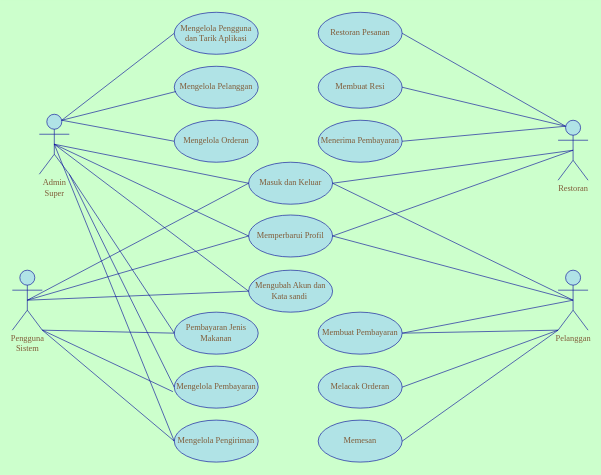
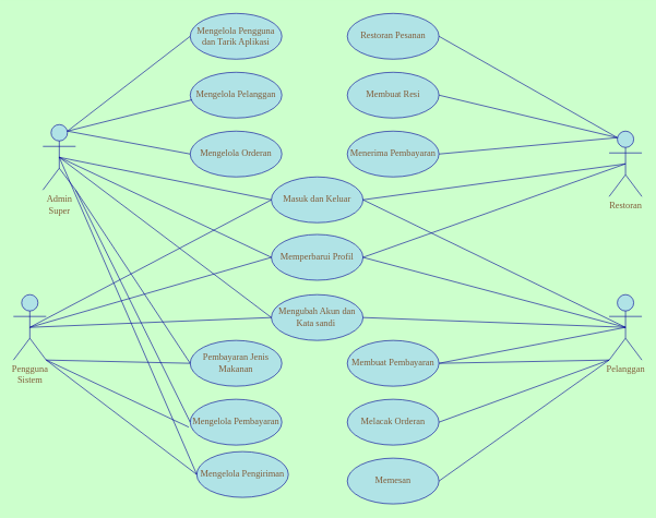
  <mxCell id="0" />
  <mxCell id="1" parent="0" />
  <mxCell id="2" value="Admin&lt;br&gt;Super" style="shape=umlActor;verticalLabelPosition=bottom;verticalAlign=top;html=1;outlineConnect=0;fillColor=#b0e3e6;strokeColor=#000099;fontFamily=Verdana;fontSize=14;fontColor=#805B38;backgroundOutline=0;" vertex="1" parent="1"><mxGeometry x="65" y="190" width="50" height="100" as="geometry" /></mxCell>
  <mxCell id="3" value="Pelanggan" style="shape=umlActor;verticalLabelPosition=bottom;verticalAlign=top;html=1;outlineConnect=0;fillColor=#b0e3e6;strokeColor=#000099;fontFamily=Verdana;fontSize=14;fontColor=#805B38;backgroundOutline=0;" vertex="1" parent="1"><mxGeometry x="930" y="450" width="50" height="100" as="geometry" /></mxCell>
  <mxCell id="4" value="Restoran" style="shape=umlActor;verticalLabelPosition=bottom;verticalAlign=top;html=1;outlineConnect=0;fillColor=#b0e3e6;strokeColor=#000099;fontFamily=Verdana;fontSize=14;fontColor=#805B38;backgroundOutline=0;" vertex="1" parent="1"><mxGeometry x="930" y="200" width="50" height="100" as="geometry" /></mxCell>
  <mxCell id="5" value="Pengguna&lt;br&gt;Sistem" style="shape=umlActor;verticalLabelPosition=bottom;verticalAlign=top;html=1;outlineConnect=0;fillColor=#b0e3e6;strokeColor=#000099;fontFamily=Verdana;fontSize=14;fontColor=#805B38;backgroundOutline=0;" vertex="1" parent="1"><mxGeometry x="20" y="450" width="50" height="100" as="geometry" /></mxCell>
  <mxCell id="6" value="Mengelola Pengguna dan Tarik Aplikasi" style="ellipse;whiteSpace=wrap;html=1;fillColor=#b0e3e6;strokeColor=#000099;fontFamily=Verdana;fontSize=14;fontColor=#805B38;backgroundOutline=0;" vertex="1" parent="1"><mxGeometry x="290" y="20" width="140" height="70" as="geometry" /></mxCell>
  <mxCell id="7" value="Mengelola Pelanggan" style="ellipse;whiteSpace=wrap;html=1;fillColor=#b0e3e6;strokeColor=#000099;fontFamily=Verdana;fontSize=14;fontColor=#805B38;backgroundOutline=0;" vertex="1" parent="1"><mxGeometry x="290" y="110" width="140" height="70" as="geometry" /></mxCell>
  <mxCell id="8" value="Mengelola Orderan" style="ellipse;whiteSpace=wrap;html=1;fillColor=#b0e3e6;strokeColor=#000099;fontFamily=Verdana;fontSize=14;fontColor=#805B38;backgroundOutline=0;" vertex="1" parent="1"><mxGeometry x="290" y="200" width="140" height="70" as="geometry" /></mxCell>
  <mxCell id="9" value="Pembayaran Jenis Makanan" style="ellipse;whiteSpace=wrap;html=1;fillColor=#b0e3e6;strokeColor=#000099;fontFamily=Verdana;fontSize=14;fontColor=#805B38;backgroundOutline=0;" vertex="1" parent="1"><mxGeometry x="290" y="520" width="140" height="70" as="geometry" /></mxCell>
  <mxCell id="10" value="Mengelola Pembayaran" style="ellipse;whiteSpace=wrap;html=1;fillColor=#b0e3e6;strokeColor=#000099;fontFamily=Verdana;fontSize=14;fontColor=#805B38;backgroundOutline=0;" vertex="1" parent="1"><mxGeometry x="290" y="610" width="140" height="70" as="geometry" /></mxCell>
- <mxCell id="11" value="Mengelola Pengiriman" style="ellipse;whiteSpace=wrap;html=1;fillColor=#b0e3e6;strokeColor=#000099;fontFamily=Verdana;fontSize=14;fontColor=#805B38;backgroundOutline=0;" vertex="1" parent="1"><mxGeometry x="290" y="700" width="140" height="70" as="geometry" /></mxCell>
+ <mxCell id="11" value="Mengelola Pengiriman" style="ellipse;whiteSpace=wrap;html=1;fillColor=#b0e3e6;strokeColor=#000099;fontFamily=Verdana;fontSize=14;fontColor=#805B38;backgroundOutline=0;" vertex="1" parent="1"><mxGeometry x="300" y="690" width="140" height="70" as="geometry" /></mxCell>
  <mxCell id="12" value="Restoran Pesanan" style="ellipse;whiteSpace=wrap;html=1;fillColor=#b0e3e6;strokeColor=#000099;fontFamily=Verdana;fontSize=14;fontColor=#805B38;backgroundOutline=0;" vertex="1" parent="1"><mxGeometry x="530" y="20" width="140" height="70" as="geometry" /></mxCell>
  <mxCell id="13" value="Membuat Resi" style="ellipse;whiteSpace=wrap;html=1;fillColor=#b0e3e6;strokeColor=#000099;fontFamily=Verdana;fontSize=14;fontColor=#805B38;backgroundOutline=0;" vertex="1" parent="1"><mxGeometry x="530" y="110" width="140" height="70" as="geometry" /></mxCell>
  <mxCell id="14" value="Menerima Pembayaran" style="ellipse;whiteSpace=wrap;html=1;fillColor=#b0e3e6;strokeColor=#000099;fontFamily=Verdana;fontSize=14;fontColor=#805B38;backgroundOutline=0;" vertex="1" parent="1"><mxGeometry x="530" y="200" width="140" height="70" as="geometry" /></mxCell>
  <mxCell id="15" value="Melacak Orderan" style="ellipse;whiteSpace=wrap;html=1;fillColor=#b0e3e6;strokeColor=#000099;fontFamily=Verdana;fontSize=14;fontColor=#805B38;backgroundOutline=0;" vertex="1" parent="1"><mxGeometry x="530" y="610" width="140" height="70" as="geometry" /></mxCell>
  <mxCell id="16" value="Memesan" style="ellipse;whiteSpace=wrap;html=1;fillColor=#b0e3e6;strokeColor=#000099;fontFamily=Verdana;fontSize=14;fontColor=#805B38;backgroundOutline=0;" vertex="1" parent="1"><mxGeometry x="530" y="700" width="140" height="70" as="geometry" /></mxCell>
  <mxCell id="17" value="Masuk dan Keluar" style="ellipse;whiteSpace=wrap;html=1;fillColor=#b0e3e6;strokeColor=#000099;fontFamily=Verdana;fontSize=14;fontColor=#805B38;backgroundOutline=0;" vertex="1" parent="1"><mxGeometry x="414" y="270" width="140" height="70" as="geometry" /></mxCell>
  <mxCell id="18" value="Memperbarui Profil" style="ellipse;whiteSpace=wrap;html=1;fillColor=#b0e3e6;strokeColor=#000099;fontFamily=Verdana;fontSize=14;fontColor=#805B38;backgroundOutline=0;" vertex="1" parent="1"><mxGeometry x="414" y="358" width="140" height="70" as="geometry" /></mxCell>
  <mxCell id="19" value="Mengubah Akun dan Kata sandi&amp;nbsp;" style="ellipse;whiteSpace=wrap;html=1;fillColor=#b0e3e6;strokeColor=#000099;fontFamily=Verdana;fontSize=14;fontColor=#805B38;backgroundOutline=0;" vertex="1" parent="1"><mxGeometry x="414" y="450" width="140" height="70" as="geometry" /></mxCell>
  <mxCell id="20" value="" style="endArrow=none;html=1;rounded=0;exitX=0.75;exitY=0.1;exitDx=0;exitDy=0;exitPerimeter=0;entryX=0;entryY=0.5;entryDx=0;entryDy=0;fillColor=#b0e3e6;strokeColor=#000099;fontFamily=Verdana;fontSize=14;fontColor=#805B38;backgroundOutline=0;" edge="1" parent="1" source="2" target="6"><mxGeometry width="50" height="50" relative="1" as="geometry"><mxPoint x="270" y="220" as="sourcePoint" /><mxPoint x="320" y="170" as="targetPoint" /></mxGeometry></mxCell>
  <mxCell id="21" value="" style="endArrow=none;html=1;rounded=0;entryX=0;entryY=0.5;entryDx=0;entryDy=0;exitX=0.75;exitY=0.1;exitDx=0;exitDy=0;exitPerimeter=0;fillColor=#b0e3e6;strokeColor=#000099;fontFamily=Verdana;fontSize=14;fontColor=#805B38;backgroundOutline=0;" edge="1" parent="1" source="2" target="8"><mxGeometry width="50" height="50" relative="1" as="geometry"><mxPoint x="230" y="60" as="sourcePoint" /><mxPoint x="320" y="170" as="targetPoint" /></mxGeometry></mxCell>
  <mxCell id="22" value="" style="endArrow=none;html=1;rounded=0;exitX=0.75;exitY=0.1;exitDx=0;exitDy=0;exitPerimeter=0;entryX=0.021;entryY=0.601;entryDx=0;entryDy=0;entryPerimeter=0;fillColor=#b0e3e6;strokeColor=#000099;fontFamily=Verdana;fontSize=14;fontColor=#805B38;backgroundOutline=0;" edge="1" parent="1" source="2" target="7"><mxGeometry width="50" height="50" relative="1" as="geometry"><mxPoint x="270" y="220" as="sourcePoint" /><mxPoint x="320" y="170" as="targetPoint" /></mxGeometry></mxCell>
  <mxCell id="23" value="" style="endArrow=none;html=1;rounded=0;entryX=0;entryY=0.5;entryDx=0;entryDy=0;exitX=0.5;exitY=0.5;exitDx=0;exitDy=0;exitPerimeter=0;fillColor=#b0e3e6;strokeColor=#000099;fontFamily=Verdana;fontSize=14;fontColor=#805B38;backgroundOutline=0;" edge="1" parent="1" source="2" target="17"><mxGeometry width="50" height="50" relative="1" as="geometry"><mxPoint x="270" y="220" as="sourcePoint" /><mxPoint x="320" y="170" as="targetPoint" /></mxGeometry></mxCell>
  <mxCell id="24" value="" style="endArrow=none;html=1;rounded=0;entryX=0;entryY=0.5;entryDx=0;entryDy=0;exitX=0.5;exitY=0.5;exitDx=0;exitDy=0;exitPerimeter=0;fillColor=#b0e3e6;strokeColor=#000099;fontFamily=Verdana;fontSize=14;fontColor=#805B38;backgroundOutline=0;" edge="1" parent="1" source="2" target="18"><mxGeometry width="50" height="50" relative="1" as="geometry"><mxPoint x="270" y="220" as="sourcePoint" /><mxPoint x="320" y="170" as="targetPoint" /></mxGeometry></mxCell>
  <mxCell id="25" value="" style="endArrow=none;html=1;rounded=0;entryX=0;entryY=0.5;entryDx=0;entryDy=0;exitX=0.5;exitY=0.5;exitDx=0;exitDy=0;exitPerimeter=0;fillColor=#b0e3e6;strokeColor=#000099;fontFamily=Verdana;fontSize=14;fontColor=#805B38;backgroundOutline=0;" edge="1" parent="1" source="2" target="19"><mxGeometry width="50" height="50" relative="1" as="geometry"><mxPoint x="270" y="220" as="sourcePoint" /><mxPoint x="320" y="170" as="targetPoint" /></mxGeometry></mxCell>
  <mxCell id="26" value="" style="endArrow=none;html=1;rounded=0;exitX=1;exitY=1;exitDx=0;exitDy=0;exitPerimeter=0;entryX=0;entryY=0.5;entryDx=0;entryDy=0;fillColor=#b0e3e6;strokeColor=#000099;fontFamily=Verdana;fontSize=14;fontColor=#805B38;backgroundOutline=0;" edge="1" parent="1" source="2" target="9"><mxGeometry width="50" height="50" relative="1" as="geometry"><mxPoint x="270" y="220" as="sourcePoint" /><mxPoint x="320" y="170" as="targetPoint" /></mxGeometry></mxCell>
  <mxCell id="27" value="" style="endArrow=none;html=1;rounded=0;exitX=1;exitY=1;exitDx=0;exitDy=0;exitPerimeter=0;entryX=0;entryY=0.5;entryDx=0;entryDy=0;fillColor=#b0e3e6;strokeColor=#000099;fontFamily=Verdana;fontSize=14;fontColor=#805B38;backgroundOutline=0;" edge="1" parent="1" source="2" target="10"><mxGeometry width="50" height="50" relative="1" as="geometry"><mxPoint x="270" y="220" as="sourcePoint" /><mxPoint x="320" y="170" as="targetPoint" /></mxGeometry></mxCell>
  <mxCell id="28" value="" style="endArrow=none;html=1;rounded=0;exitX=0.5;exitY=0.5;exitDx=0;exitDy=0;exitPerimeter=0;entryX=0;entryY=0.5;entryDx=0;entryDy=0;fillColor=#b0e3e6;strokeColor=#000099;fontFamily=Verdana;fontSize=14;fontColor=#805B38;backgroundOutline=0;" edge="1" parent="1" source="2" target="11"><mxGeometry width="50" height="50" relative="1" as="geometry"><mxPoint x="270" y="220" as="sourcePoint" /><mxPoint x="320" y="170" as="targetPoint" /></mxGeometry></mxCell>
  <mxCell id="29" value="" style="endArrow=none;html=1;rounded=0;entryX=0;entryY=0.5;entryDx=0;entryDy=0;exitX=1;exitY=1;exitDx=0;exitDy=0;exitPerimeter=0;fillColor=#b0e3e6;strokeColor=#000099;fontFamily=Verdana;fontSize=14;fontColor=#805B38;backgroundOutline=0;" edge="1" parent="1" source="5" target="9"><mxGeometry width="50" height="50" relative="1" as="geometry"><mxPoint x="-10" y="600" as="sourcePoint" /><mxPoint x="320" y="170" as="targetPoint" /></mxGeometry></mxCell>
  <mxCell id="30" value="" style="endArrow=none;html=1;rounded=0;entryX=-0.016;entryY=0.608;entryDx=0;entryDy=0;entryPerimeter=0;exitX=1;exitY=1;exitDx=0;exitDy=0;exitPerimeter=0;fillColor=#b0e3e6;strokeColor=#000099;fontFamily=Verdana;fontSize=14;fontColor=#805B38;backgroundOutline=0;" edge="1" parent="1" source="5" target="10"><mxGeometry width="50" height="50" relative="1" as="geometry"><mxPoint x="30" y="530" as="sourcePoint" /><mxPoint x="320" y="170" as="targetPoint" /></mxGeometry></mxCell>
  <mxCell id="31" value="" style="endArrow=none;html=1;rounded=0;entryX=0;entryY=0.5;entryDx=0;entryDy=0;exitX=1;exitY=1;exitDx=0;exitDy=0;exitPerimeter=0;fillColor=#b0e3e6;strokeColor=#000099;fontFamily=Verdana;fontSize=14;fontColor=#805B38;backgroundOutline=0;" edge="1" parent="1" source="5" target="11"><mxGeometry width="50" height="50" relative="1" as="geometry"><mxPoint x="30" y="630" as="sourcePoint" /><mxPoint x="320" y="170" as="targetPoint" /></mxGeometry></mxCell>
  <mxCell id="32" value="" style="endArrow=none;html=1;rounded=0;entryX=0.25;entryY=0.1;entryDx=0;entryDy=0;entryPerimeter=0;exitX=1;exitY=0.5;exitDx=0;exitDy=0;fillColor=#b0e3e6;strokeColor=#000099;fontFamily=Verdana;fontSize=14;fontColor=#805B38;backgroundOutline=0;" edge="1" parent="1" source="12" target="4"><mxGeometry width="50" height="50" relative="1" as="geometry"><mxPoint x="640" y="220" as="sourcePoint" /><mxPoint x="690" y="170" as="targetPoint" /></mxGeometry></mxCell>
  <mxCell id="33" value="" style="endArrow=none;html=1;rounded=0;entryX=0.25;entryY=0.1;entryDx=0;entryDy=0;entryPerimeter=0;exitX=1;exitY=0.5;exitDx=0;exitDy=0;fillColor=#b0e3e6;strokeColor=#000099;fontFamily=Verdana;fontSize=14;fontColor=#805B38;backgroundOutline=0;" edge="1" parent="1" source="13" target="4"><mxGeometry width="50" height="50" relative="1" as="geometry"><mxPoint x="700" y="220" as="sourcePoint" /><mxPoint x="750" y="170" as="targetPoint" /></mxGeometry></mxCell>
  <mxCell id="34" value="" style="endArrow=none;html=1;rounded=0;entryX=0.25;entryY=0.1;entryDx=0;entryDy=0;entryPerimeter=0;exitX=1;exitY=0.5;exitDx=0;exitDy=0;fillColor=#b0e3e6;strokeColor=#000099;fontFamily=Verdana;fontSize=14;fontColor=#805B38;backgroundOutline=0;" edge="1" parent="1" source="14" target="4"><mxGeometry width="50" height="50" relative="1" as="geometry"><mxPoint x="700" y="220" as="sourcePoint" /><mxPoint x="750" y="170" as="targetPoint" /></mxGeometry></mxCell>
  <mxCell id="35" value="" style="endArrow=none;html=1;rounded=0;entryX=0.5;entryY=0.5;entryDx=0;entryDy=0;entryPerimeter=0;exitX=1;exitY=0.5;exitDx=0;exitDy=0;fillColor=#b0e3e6;strokeColor=#000099;fontFamily=Verdana;fontSize=14;fontColor=#805B38;backgroundOutline=0;" edge="1" parent="1" source="17" target="4"><mxGeometry width="50" height="50" relative="1" as="geometry"><mxPoint x="700" y="220" as="sourcePoint" /><mxPoint x="750" y="170" as="targetPoint" /></mxGeometry></mxCell>
  <mxCell id="36" value="" style="endArrow=none;html=1;rounded=0;entryX=0.5;entryY=0.5;entryDx=0;entryDy=0;entryPerimeter=0;exitX=1;exitY=0.5;exitDx=0;exitDy=0;fillColor=#b0e3e6;strokeColor=#000099;fontFamily=Verdana;fontSize=14;fontColor=#805B38;backgroundOutline=0;" edge="1" parent="1" source="18" target="4"><mxGeometry width="50" height="50" relative="1" as="geometry"><mxPoint x="700" y="220" as="sourcePoint" /><mxPoint x="750" y="170" as="targetPoint" /></mxGeometry></mxCell>
  <mxCell id="37" value="" style="endArrow=none;html=1;rounded=0;entryX=0;entryY=1;entryDx=0;entryDy=0;entryPerimeter=0;exitX=1;exitY=0.5;exitDx=0;exitDy=0;fillColor=#b0e3e6;strokeColor=#000099;fontFamily=Verdana;fontSize=14;fontColor=#805B38;backgroundOutline=0;" edge="1" parent="1" source="46" target="3"><mxGeometry width="50" height="50" relative="1" as="geometry"><mxPoint x="700" y="330" as="sourcePoint" /><mxPoint x="750" y="280" as="targetPoint" /></mxGeometry></mxCell>
  <mxCell id="38" value="" style="endArrow=none;html=1;rounded=0;entryX=0;entryY=1;entryDx=0;entryDy=0;entryPerimeter=0;exitX=1;exitY=0.5;exitDx=0;exitDy=0;fillColor=#b0e3e6;strokeColor=#000099;fontFamily=Verdana;fontSize=14;fontColor=#805B38;backgroundOutline=0;" edge="1" parent="1" source="15" target="3"><mxGeometry width="50" height="50" relative="1" as="geometry"><mxPoint x="700" y="330" as="sourcePoint" /><mxPoint x="750" y="280" as="targetPoint" /></mxGeometry></mxCell>
  <mxCell id="39" value="" style="endArrow=none;html=1;rounded=0;entryX=0;entryY=1;entryDx=0;entryDy=0;entryPerimeter=0;exitX=1;exitY=0.5;exitDx=0;exitDy=0;fillColor=#b0e3e6;strokeColor=#000099;fontFamily=Verdana;fontSize=14;fontColor=#805B38;backgroundOutline=0;" edge="1" parent="1" source="16" target="3"><mxGeometry width="50" height="50" relative="1" as="geometry"><mxPoint x="700" y="330" as="sourcePoint" /><mxPoint x="750" y="280" as="targetPoint" /></mxGeometry></mxCell>
  <mxCell id="40" value="" style="endArrow=none;html=1;rounded=0;entryX=0.5;entryY=0.5;entryDx=0;entryDy=0;entryPerimeter=0;exitX=1;exitY=0.5;exitDx=0;exitDy=0;fillColor=#b0e3e6;strokeColor=#000099;fontFamily=Verdana;fontSize=14;fontColor=#805B38;backgroundOutline=0;" edge="1" parent="1" source="17" target="3"><mxGeometry width="50" height="50" relative="1" as="geometry"><mxPoint x="700" y="220" as="sourcePoint" /><mxPoint x="750" y="170" as="targetPoint" /></mxGeometry></mxCell>
  <mxCell id="41" value="" style="endArrow=none;html=1;rounded=0;entryX=0.5;entryY=0.5;entryDx=0;entryDy=0;entryPerimeter=0;exitX=1;exitY=0.5;exitDx=0;exitDy=0;fillColor=#b0e3e6;strokeColor=#000099;fontFamily=Verdana;fontSize=14;fontColor=#805B38;backgroundOutline=0;" edge="1" parent="1" source="18" target="3"><mxGeometry width="50" height="50" relative="1" as="geometry"><mxPoint x="700" y="220" as="sourcePoint" /><mxPoint x="750" y="170" as="targetPoint" /></mxGeometry></mxCell>
  <mxCell id="42" value="" style="endArrow=none;html=1;rounded=0;entryX=0.5;entryY=0.5;entryDx=0;entryDy=0;entryPerimeter=0;exitX=1;exitY=0.5;exitDx=0;exitDy=0;startArrow=none;fillColor=#b0e3e6;strokeColor=#000099;fontFamily=Verdana;fontSize=14;fontColor=#805B38;backgroundOutline=0;" edge="1" parent="1" source="46" target="3"><mxGeometry width="50" height="50" relative="1" as="geometry"><mxPoint x="700" y="220" as="sourcePoint" /><mxPoint x="750" y="170" as="targetPoint" /></mxGeometry></mxCell>
  <mxCell id="43" value="" style="endArrow=none;html=1;rounded=0;exitX=0.5;exitY=0.5;exitDx=0;exitDy=0;exitPerimeter=0;entryX=0;entryY=0.5;entryDx=0;entryDy=0;fillColor=#b0e3e6;strokeColor=#000099;fontFamily=Verdana;fontSize=14;fontColor=#805B38;backgroundOutline=0;" edge="1" parent="1" source="5" target="19"><mxGeometry width="50" height="50" relative="1" as="geometry"><mxPoint x="10" y="499" as="sourcePoint" /><mxPoint x="120" y="359" as="targetPoint" /></mxGeometry></mxCell>
  <mxCell id="44" value="" style="endArrow=none;html=1;rounded=0;entryX=0;entryY=0.5;entryDx=0;entryDy=0;exitX=0.5;exitY=0.5;exitDx=0;exitDy=0;exitPerimeter=0;fillColor=#b0e3e6;strokeColor=#000099;fontFamily=Verdana;fontSize=14;fontColor=#805B38;backgroundOutline=0;" edge="1" parent="1" source="5" target="18"><mxGeometry width="50" height="50" relative="1" as="geometry"><mxPoint x="-40" y="550" as="sourcePoint" /><mxPoint x="350" y="330" as="targetPoint" /></mxGeometry></mxCell>
  <mxCell id="45" value="" style="endArrow=none;html=1;rounded=0;exitX=0.5;exitY=0.5;exitDx=0;exitDy=0;exitPerimeter=0;entryX=0;entryY=0.5;entryDx=0;entryDy=0;fillColor=#b0e3e6;strokeColor=#000099;fontFamily=Verdana;fontSize=14;fontColor=#805B38;backgroundOutline=0;" edge="1" parent="1" source="5" target="17"><mxGeometry width="50" height="50" relative="1" as="geometry"><mxPoint x="130" y="390" as="sourcePoint" /><mxPoint x="180" y="340" as="targetPoint" /></mxGeometry></mxCell>
  <mxCell id="46" value="Membuat Pembayaran" style="ellipse;whiteSpace=wrap;html=1;fillColor=#b0e3e6;strokeColor=#000099;fontFamily=Verdana;fontSize=14;fontColor=#805B38;backgroundOutline=0;" vertex="1" parent="1"><mxGeometry x="530" y="520" width="140" height="70" as="geometry" /></mxCell>
+ <mxCell id="47" value="" style="endArrow=none;html=1;rounded=0;exitX=1;exitY=0.5;exitDx=0;exitDy=0;entryX=0.5;entryY=0.5;entryDx=0;entryDy=0;entryPerimeter=0;fillColor=#b0e3e6;strokeColor=#000099;fontFamily=Verdana;fontSize=14;fontColor=#805B38;backgroundOutline=0;" edge="1" parent="1" source="19" target="3"><mxGeometry width="50" height="50" relative="1" as="geometry"><mxPoint x="554" y="485" as="sourcePoint" /><mxPoint x="660" y="500" as="targetPoint" /></mxGeometry></mxCell>
